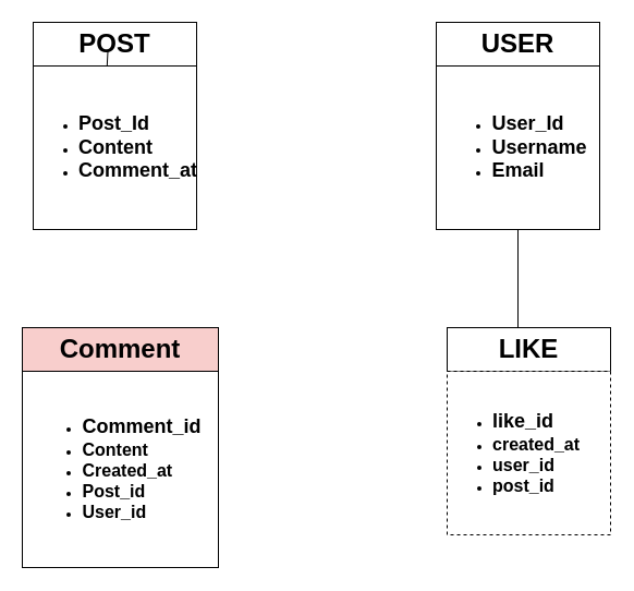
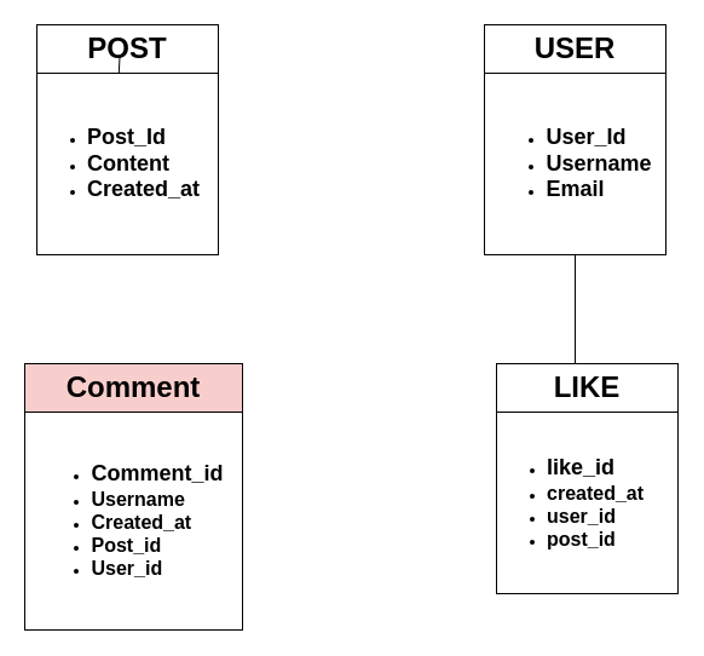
  <mxCell id="0" />
  <mxCell id="1" parent="0" />
  <mxCell id="2" value="" style="edgeStyle=orthogonalEdgeStyle;rounded=0;orthogonalLoop=1;jettySize=auto;html=1;" edge="1" parent="1" source="3" target="5"><mxGeometry relative="1" as="geometry" /></mxCell>
  <mxCell id="3" value="&lt;span style=&quot;font-size: 24px;&quot;&gt;&lt;b&gt;USER&lt;/b&gt;&lt;/span&gt;" style="rounded=0;whiteSpace=wrap;html=1;" vertex="1" parent="1"><mxGeometry x="400" y="20" width="150" height="40" as="geometry" /></mxCell>
  <mxCell id="4" value="&lt;b&gt;&lt;font style=&quot;font-size: 24px;&quot;&gt;POST&lt;/font&gt;&lt;/b&gt;" style="rounded=0;whiteSpace=wrap;html=1;" vertex="1" parent="1"><mxGeometry x="30" y="20" width="150" height="40" as="geometry" /></mxCell>
  <mxCell id="5" value="&lt;div style=&quot;text-align: left;&quot;&gt;&lt;ul&gt;&lt;li&gt;&lt;b style=&quot;background-color: initial; border-color: var(--border-color);&quot;&gt;&lt;font style=&quot;border-color: var(--border-color); font-size: 18px;&quot;&gt;User_Id&lt;/font&gt;&lt;/b&gt;&lt;/li&gt;&lt;li&gt;&lt;b style=&quot;background-color: initial; border-color: var(--border-color);&quot;&gt;&lt;font style=&quot;border-color: var(--border-color); font-size: 18px;&quot;&gt;Username&lt;/font&gt;&lt;/b&gt;&lt;/li&gt;&lt;li&gt;&lt;b style=&quot;background-color: initial; font-size: 12px; border-color: var(--border-color);&quot;&gt;&lt;font style=&quot;border-color: var(--border-color); font-size: 18px;&quot;&gt;Email&lt;/font&gt;&lt;/b&gt;&lt;/li&gt;&lt;/ul&gt;&lt;/div&gt;" style="whiteSpace=wrap;html=1;aspect=fixed;" vertex="1" parent="1"><mxGeometry x="400" y="60" width="150" height="150" as="geometry" /></mxCell>
  <mxCell id="6" value="&lt;span style=&quot;font-size: 24px;&quot;&gt;&lt;b&gt;Comment&lt;/b&gt;&lt;/span&gt;" style="rounded=0;whiteSpace=wrap;html=1;fillColor=#f8cecc;" vertex="1" parent="1"><mxGeometry x="20" y="300" width="180" height="40" as="geometry" /></mxCell>
- <mxCell id="7" value="&lt;div style=&quot;text-align: left;&quot;&gt;&lt;ul&gt;&lt;li&gt;&lt;span style=&quot;background-color: initial;&quot;&gt;&lt;font style=&quot;font-size: 18px;&quot;&gt;&lt;b&gt;Comment_id&lt;/b&gt;&lt;/font&gt;&lt;/span&gt;&lt;/li&gt;&lt;li&gt;&lt;span style=&quot;background-color: initial;&quot;&gt;&lt;font size=&quot;3&quot;&gt;&lt;b&gt;Content&lt;/b&gt;&lt;/font&gt;&lt;/span&gt;&lt;/li&gt;&lt;li&gt;&lt;span style=&quot;background-color: initial;&quot;&gt;&lt;font size=&quot;3&quot;&gt;&lt;b&gt;Created_at&lt;/b&gt;&lt;/font&gt;&lt;/span&gt;&lt;/li&gt;&lt;li&gt;&lt;span style=&quot;background-color: initial;&quot;&gt;&lt;font size=&quot;3&quot;&gt;&lt;b&gt;Post_id&lt;/b&gt;&lt;/font&gt;&lt;/span&gt;&lt;/li&gt;&lt;li&gt;&lt;span style=&quot;background-color: initial;&quot;&gt;&lt;font size=&quot;3&quot;&gt;&lt;b&gt;User_id&lt;/b&gt;&lt;/font&gt;&lt;/span&gt;&lt;/li&gt;&lt;/ul&gt;&lt;/div&gt;" style="whiteSpace=wrap;html=1;aspect=fixed;" vertex="1" parent="1"><mxGeometry x="20" y="340" width="180" height="180" as="geometry" /></mxCell>
+ <mxCell id="7" value="&lt;div style=&quot;text-align: left;&quot;&gt;&lt;ul&gt;&lt;li&gt;&lt;span style=&quot;background-color: initial;&quot;&gt;&lt;font style=&quot;font-size: 18px;&quot;&gt;&lt;b&gt;Comment_id&lt;/b&gt;&lt;/font&gt;&lt;/span&gt;&lt;/li&gt;&lt;li&gt;&lt;span style=&quot;background-color: initial;&quot;&gt;&lt;font size=&quot;3&quot;&gt;&lt;b&gt;Username&lt;/b&gt;&lt;/font&gt;&lt;/span&gt;&lt;/li&gt;&lt;li&gt;&lt;span style=&quot;background-color: initial;&quot;&gt;&lt;font size=&quot;3&quot;&gt;&lt;b&gt;Created_at&lt;/b&gt;&lt;/font&gt;&lt;/span&gt;&lt;/li&gt;&lt;li&gt;&lt;span style=&quot;background-color: initial;&quot;&gt;&lt;font size=&quot;3&quot;&gt;&lt;b&gt;Post_id&lt;/b&gt;&lt;/font&gt;&lt;/span&gt;&lt;/li&gt;&lt;li&gt;&lt;span style=&quot;background-color: initial;&quot;&gt;&lt;font size=&quot;3&quot;&gt;&lt;b&gt;User_id&lt;/b&gt;&lt;/font&gt;&lt;/span&gt;&lt;/li&gt;&lt;/ul&gt;&lt;/div&gt;" style="whiteSpace=wrap;html=1;aspect=fixed;" vertex="1" parent="1"><mxGeometry x="20" y="340" width="180" height="180" as="geometry" /></mxCell>
  <mxCell id="8" value="&lt;span style=&quot;font-size: 24px;&quot;&gt;&lt;b&gt;LIKE&lt;/b&gt;&lt;/span&gt;" style="rounded=0;whiteSpace=wrap;html=1;" vertex="1" parent="1"><mxGeometry x="410" y="300" width="150" height="40" as="geometry" /></mxCell>
- <mxCell id="9" value="&lt;ul&gt;&lt;li&gt;&lt;b&gt;&lt;font style=&quot;font-size: 18px;&quot;&gt;like_id&lt;/font&gt;&lt;/b&gt;&lt;/li&gt;&lt;li&gt;&lt;b&gt;&lt;font size=&quot;3&quot;&gt;created_at&lt;/font&gt;&lt;/b&gt;&lt;/li&gt;&lt;li&gt;&lt;b&gt;&lt;font size=&quot;3&quot;&gt;user_id&lt;/font&gt;&lt;/b&gt;&lt;/li&gt;&lt;li&gt;&lt;b&gt;&lt;font size=&quot;3&quot;&gt;post_id&lt;/font&gt;&lt;/b&gt;&lt;/li&gt;&lt;/ul&gt;" style="whiteSpace=wrap;html=1;aspect=fixed;align=left;dashed=1;" vertex="1" parent="1"><mxGeometry x="410" y="340" width="150" height="150" as="geometry" /></mxCell>
+ <mxCell id="9" value="&lt;ul&gt;&lt;li&gt;&lt;b&gt;&lt;font style=&quot;font-size: 18px;&quot;&gt;like_id&lt;/font&gt;&lt;/b&gt;&lt;/li&gt;&lt;li&gt;&lt;b&gt;&lt;font size=&quot;3&quot;&gt;created_at&lt;/font&gt;&lt;/b&gt;&lt;/li&gt;&lt;li&gt;&lt;b&gt;&lt;font size=&quot;3&quot;&gt;user_id&lt;/font&gt;&lt;/b&gt;&lt;/li&gt;&lt;li&gt;&lt;b&gt;&lt;font size=&quot;3&quot;&gt;post_id&lt;/font&gt;&lt;/b&gt;&lt;/li&gt;&lt;/ul&gt;" style="whiteSpace=wrap;html=1;aspect=fixed;align=left;" vertex="1" parent="1"><mxGeometry x="410" y="340" width="150" height="150" as="geometry" /></mxCell>
  <mxCell id="10" value="" style="endArrow=none;html=1;rounded=0;entryX=0.5;entryY=1;entryDx=0;entryDy=0;" edge="1" parent="1" target="5"><mxGeometry width="50" height="50" relative="1" as="geometry"><mxPoint x="475" y="300" as="sourcePoint" /><mxPoint x="310" y="210" as="targetPoint" /></mxGeometry></mxCell>
  <mxCell id="11" value="" style="endArrow=none;html=1;rounded=0;exitX=0.457;exitY=-0.095;exitDx=0;exitDy=0;exitPerimeter=0;" edge="1" parent="1" source="12"><mxGeometry width="50" height="50" relative="1" as="geometry"><mxPoint x="40" y="260" as="sourcePoint" /><mxPoint x="90" y="210" as="targetPoint" /></mxGeometry></mxCell>
- <mxCell id="12" value="&lt;ul&gt;&lt;li&gt;&lt;b&gt;&lt;font style=&quot;font-size: 18px;&quot;&gt;Post_Id&lt;/font&gt;&lt;/b&gt;&lt;/li&gt;&lt;li&gt;&lt;b&gt;&lt;font style=&quot;font-size: 18px;&quot;&gt;Content&lt;/font&gt;&lt;/b&gt;&lt;/li&gt;&lt;li&gt;&lt;b&gt;&lt;font style=&quot;font-size: 18px;&quot;&gt;Comment_at&lt;/font&gt;&lt;/b&gt;&lt;/li&gt;&lt;/ul&gt;" style="whiteSpace=wrap;html=1;aspect=fixed;align=left;" vertex="1" parent="1"><mxGeometry x="30" y="60" width="150" height="150" as="geometry" /></mxCell>
+ <mxCell id="12" value="&lt;ul&gt;&lt;li&gt;&lt;b&gt;&lt;font style=&quot;font-size: 18px;&quot;&gt;Post_Id&lt;/font&gt;&lt;/b&gt;&lt;/li&gt;&lt;li&gt;&lt;b&gt;&lt;font style=&quot;font-size: 18px;&quot;&gt;Content&lt;/font&gt;&lt;/b&gt;&lt;/li&gt;&lt;li&gt;&lt;b&gt;&lt;font style=&quot;font-size: 18px;&quot;&gt;Created_at&lt;/font&gt;&lt;/b&gt;&lt;/li&gt;&lt;/ul&gt;" style="whiteSpace=wrap;html=1;aspect=fixed;align=left;" vertex="1" parent="1"><mxGeometry x="30" y="60" width="150" height="150" as="geometry" /></mxCell>
